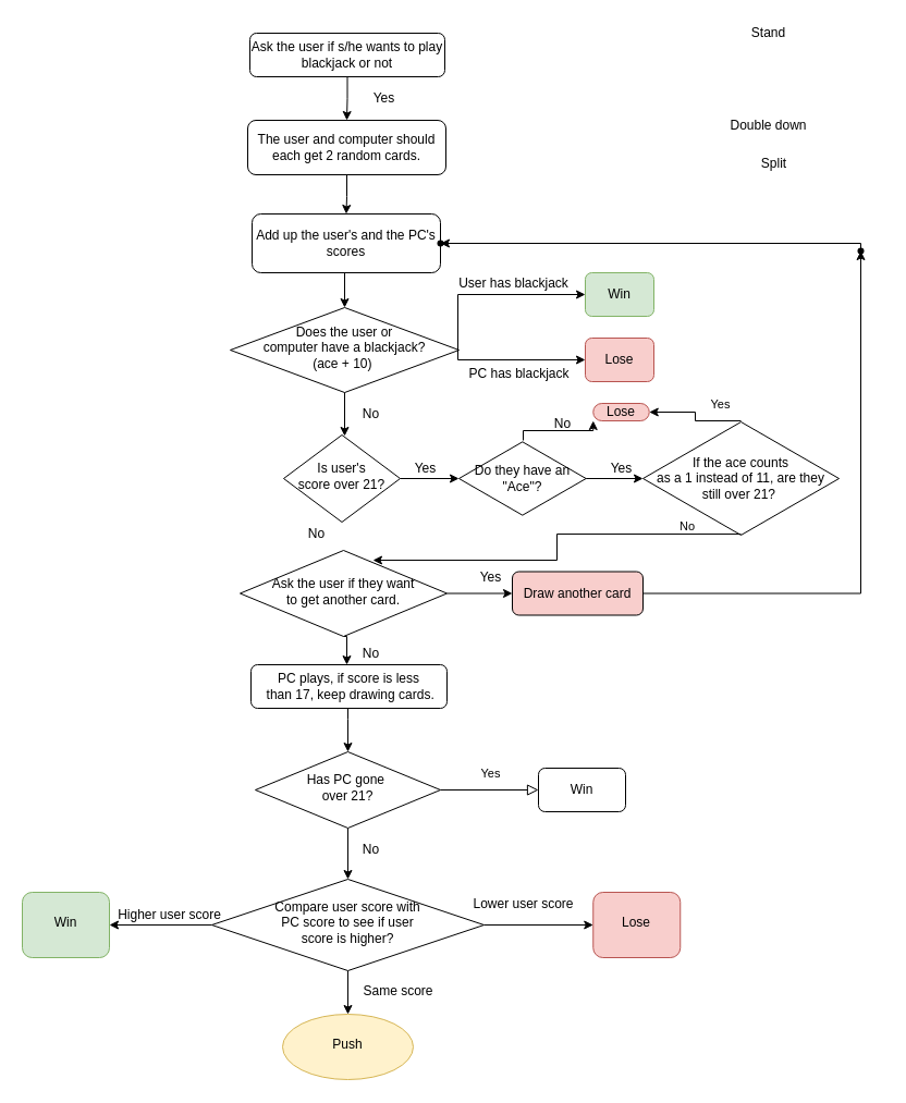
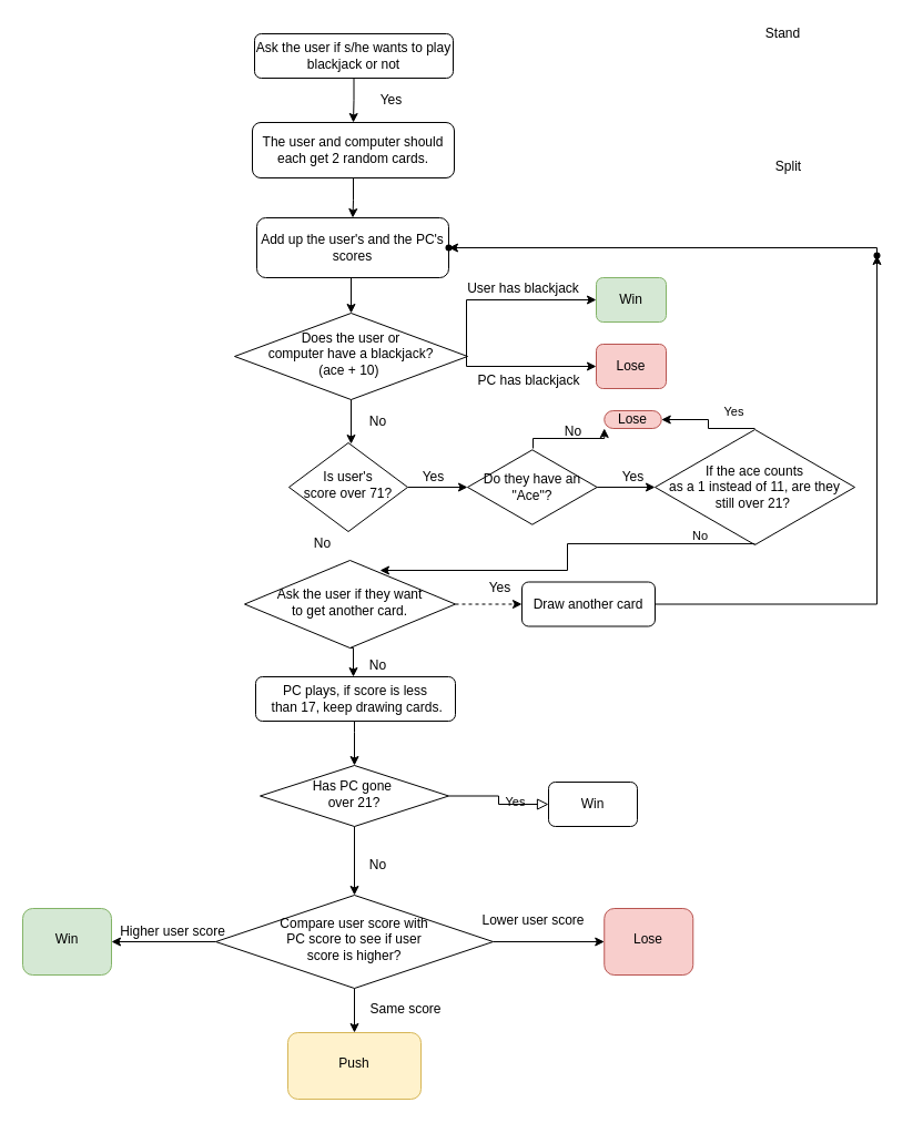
  <mxCell id="0" />
  <mxCell id="1" parent="0" />
  <mxCell id="2" value="" style="edgeStyle=orthogonalEdgeStyle;rounded=0;orthogonalLoop=1;jettySize=auto;html=1;" edge="1" parent="1" source="3" target="16"><mxGeometry relative="1" as="geometry" /></mxCell>
  <mxCell id="3" value="The user and computer should&lt;br/&gt;each get 2 random cards." style="rounded=1;whiteSpace=wrap;html=1;fontSize=12;glass=0;strokeWidth=1;shadow=0;" parent="1" vertex="1"><mxGeometry x="227" y="110" width="182" height="50" as="geometry" /></mxCell>
  <mxCell id="4" value="Does the user or&lt;br/&gt;computer have a blackjack?&lt;br/&gt;(ace + 10)&amp;nbsp;" style="rhombus;whiteSpace=wrap;html=1;shadow=0;fontFamily=Helvetica;fontSize=12;align=center;strokeWidth=1;spacing=6;spacingTop=-4;" parent="1" vertex="1"><mxGeometry x="211" y="282" width="210" height="78" as="geometry" /></mxCell>
  <mxCell id="5" value="Win" style="rounded=1;whiteSpace=wrap;html=1;fontSize=12;glass=0;strokeWidth=1;shadow=0;fillColor=#d5e8d4;strokeColor=#82b366;" parent="1" vertex="1"><mxGeometry x="537" y="250" width="63" height="40" as="geometry" /></mxCell>
  <mxCell id="6" value="" style="edgeStyle=orthogonalEdgeStyle;rounded=0;orthogonalLoop=1;jettySize=auto;html=1;" edge="1" parent="1" source="7" target="42"><mxGeometry relative="1" as="geometry" /></mxCell>
- <mxCell id="7" value="Is user's score&amp;nbsp;over 21?" style="rhombus;whiteSpace=wrap;html=1;shadow=0;fontFamily=Helvetica;fontSize=12;align=center;strokeWidth=1;spacing=6;spacingTop=-4;" parent="1" vertex="1"><mxGeometry x="260" y="399" width="107" height="80" as="geometry" /></mxCell>
+ <mxCell id="7" value="Is user's score&amp;nbsp;over 71?" style="rhombus;whiteSpace=wrap;html=1;shadow=0;fontFamily=Helvetica;fontSize=12;align=center;strokeWidth=1;spacing=6;spacingTop=-4;" parent="1" vertex="1"><mxGeometry x="260" y="399" width="107" height="80" as="geometry" /></mxCell>
  <mxCell id="8" value="" style="edgeStyle=orthogonalEdgeStyle;rounded=0;orthogonalLoop=1;jettySize=auto;html=1;" edge="1" parent="1" target="32"><mxGeometry relative="1" as="geometry"><mxPoint x="319" y="650" as="sourcePoint" /><Array as="points"><mxPoint x="319" y="660" /><mxPoint x="319" y="660" /></Array></mxGeometry></mxCell>
  <mxCell id="9" value="PC plays, if score is less&lt;br&gt;&amp;nbsp;than 17, keep drawing cards." style="rounded=1;whiteSpace=wrap;html=1;fontSize=12;glass=0;strokeWidth=1;shadow=0;" parent="1" vertex="1"><mxGeometry x="230" y="610" width="180" height="40" as="geometry" /></mxCell>
  <mxCell id="10" value="" style="edgeStyle=orthogonalEdgeStyle;rounded=0;orthogonalLoop=1;jettySize=auto;html=1;" edge="1" parent="1" source="11" target="52"><mxGeometry relative="1" as="geometry" /></mxCell>
- <mxCell id="11" value="Draw another card" style="rounded=1;whiteSpace=wrap;html=1;fontSize=12;glass=0;strokeWidth=1;shadow=0;fillColor=#f8cecc;" parent="1" vertex="1"><mxGeometry x="470" y="524.5" width="120" height="40" as="geometry" /></mxCell>
+ <mxCell id="11" value="Draw another card" style="rounded=1;whiteSpace=wrap;html=1;fontSize=12;glass=0;strokeWidth=1;shadow=0;" parent="1" vertex="1"><mxGeometry x="470" y="524.5" width="120" height="40" as="geometry" /></mxCell>
  <mxCell id="12" value="" style="edgeStyle=orthogonalEdgeStyle;rounded=0;orthogonalLoop=1;jettySize=auto;html=1;" edge="1" parent="1" source="13" target="3"><mxGeometry relative="1" as="geometry" /></mxCell>
  <mxCell id="13" value="Ask the user if s/he wants to play blackjack or not" style="rounded=1;whiteSpace=wrap;html=1;fontSize=12;glass=0;strokeWidth=1;shadow=0;" vertex="1" parent="1"><mxGeometry x="229" y="30" width="179" height="40" as="geometry" /></mxCell>
  <mxCell id="14" value="Yes" style="text;html=1;align=center;verticalAlign=middle;resizable=0;points=[];autosize=1;strokeColor=none;fillColor=none;" vertex="1" parent="1"><mxGeometry x="332" y="80" width="40" height="20" as="geometry" /></mxCell>
  <mxCell id="15" value="" style="edgeStyle=orthogonalEdgeStyle;rounded=0;orthogonalLoop=1;jettySize=auto;html=1;" edge="1" parent="1" target="4"><mxGeometry relative="1" as="geometry"><mxPoint x="328.5" y="234" as="sourcePoint" /><Array as="points"><mxPoint x="316" y="234" /></Array></mxGeometry></mxCell>
  <mxCell id="16" value="Add up the user's and the PC's scores" style="rounded=1;whiteSpace=wrap;html=1;fontSize=12;glass=0;strokeWidth=1;shadow=0;" vertex="1" parent="1"><mxGeometry x="231" y="196" width="173" height="54" as="geometry" /></mxCell>
  <mxCell id="17" value="" style="edgeStyle=orthogonalEdgeStyle;rounded=0;orthogonalLoop=1;jettySize=auto;html=1;entryX=0;entryY=0.5;entryDx=0;entryDy=0;entryPerimeter=0;startArrow=none;" edge="1" parent="1" target="18"><mxGeometry relative="1" as="geometry"><mxPoint x="420" y="290" as="sourcePoint" /><mxPoint x="500" y="300" as="targetPoint" /><Array as="points"><mxPoint x="420" y="330" /></Array></mxGeometry></mxCell>
  <mxCell id="18" value="Lose" style="rounded=1;whiteSpace=wrap;html=1;fontSize=12;glass=0;strokeWidth=1;shadow=0;fillColor=#f8cecc;strokeColor=#b85450;" vertex="1" parent="1"><mxGeometry x="537" y="310" width="63" height="40" as="geometry" /></mxCell>
  <mxCell id="19" value="PC has blackjack" style="text;html=1;align=center;verticalAlign=middle;resizable=0;points=[];autosize=1;strokeColor=none;fillColor=none;" vertex="1" parent="1"><mxGeometry x="421" y="333" width="110" height="20" as="geometry" /></mxCell>
  <mxCell id="20" value="User has blackjack" style="text;html=1;align=center;verticalAlign=middle;resizable=0;points=[];autosize=1;strokeColor=none;fillColor=none;" vertex="1" parent="1"><mxGeometry x="411" y="250" width="120" height="20" as="geometry" /></mxCell>
  <mxCell id="21" value="" style="edgeStyle=elbowEdgeStyle;elbow=horizontal;endArrow=classic;html=1;rounded=0;entryX=0;entryY=0.5;entryDx=0;entryDy=0;" edge="1" parent="1" source="4" target="5"><mxGeometry width="50" height="50" relative="1" as="geometry"><mxPoint x="430" y="282" as="sourcePoint" /><mxPoint x="480" y="232" as="targetPoint" /><Array as="points"><mxPoint x="420" y="300" /><mxPoint x="500" y="182" /></Array></mxGeometry></mxCell>
  <mxCell id="22" value="No" style="text;html=1;align=center;verticalAlign=middle;resizable=0;points=[];autosize=1;strokeColor=none;fillColor=none;" vertex="1" parent="1"><mxGeometry x="325" y="370" width="30" height="20" as="geometry" /></mxCell>
  <mxCell id="23" value="" style="endArrow=classic;html=1;rounded=0;exitX=0.5;exitY=1;exitDx=0;exitDy=0;" edge="1" parent="1" source="4"><mxGeometry width="50" height="50" relative="1" as="geometry"><mxPoint x="380" y="470" as="sourcePoint" /><mxPoint x="316" y="400" as="targetPoint" /></mxGeometry></mxCell>
- <mxCell id="24" value="Double down" style="text;html=1;align=center;verticalAlign=middle;resizable=0;points=[];autosize=1;strokeColor=none;fillColor=none;" vertex="1" parent="1"><mxGeometry x="660" y="105" width="90" height="20" as="geometry" /></mxCell>
  <mxCell id="25" value="Stand" style="text;html=1;align=center;verticalAlign=middle;resizable=0;points=[];autosize=1;strokeColor=none;fillColor=none;" vertex="1" parent="1"><mxGeometry x="680" y="20" width="50" height="20" as="geometry" /></mxCell>
  <mxCell id="26" value="Split" style="text;html=1;align=center;verticalAlign=middle;resizable=0;points=[];autosize=1;strokeColor=none;fillColor=none;" vertex="1" parent="1"><mxGeometry x="690" y="140" width="40" height="20" as="geometry" /></mxCell>
  <mxCell id="27" style="edgeStyle=orthogonalEdgeStyle;rounded=0;orthogonalLoop=1;jettySize=auto;html=1;exitX=0.5;exitY=1;exitDx=0;exitDy=0;" edge="1" parent="1" source="29"><mxGeometry relative="1" as="geometry"><mxPoint x="318" y="610" as="targetPoint" /></mxGeometry></mxCell>
- <mxCell id="28" value="" style="edgeStyle=orthogonalEdgeStyle;rounded=0;orthogonalLoop=1;jettySize=auto;html=1;" edge="1" parent="1" source="29" target="11"><mxGeometry relative="1" as="geometry" /></mxCell>
+ <mxCell id="28" value="" style="edgeStyle=orthogonalEdgeStyle;rounded=0;orthogonalLoop=1;jettySize=auto;html=1;dashed=1;" edge="1" parent="1" source="29" target="11"><mxGeometry relative="1" as="geometry" /></mxCell>
  <mxCell id="29" value="Ask the user if they want&lt;br/&gt;to get another card.&lt;br/&gt;" style="rhombus;whiteSpace=wrap;html=1;shadow=0;fontFamily=Helvetica;fontSize=12;align=center;strokeWidth=1;spacing=6;spacingTop=-4;" vertex="1" parent="1"><mxGeometry x="220" y="505" width="190" height="79" as="geometry" /></mxCell>
  <mxCell id="30" value="Yes" style="edgeStyle=orthogonalEdgeStyle;rounded=0;html=1;jettySize=auto;orthogonalLoop=1;fontSize=11;endArrow=block;endFill=0;endSize=8;strokeWidth=1;shadow=0;labelBackgroundColor=none;" edge="1" parent="1" source="32" target="33"><mxGeometry x="0.022" y="15" relative="1" as="geometry"><mxPoint as="offset" /></mxGeometry></mxCell>
  <mxCell id="31" value="" style="edgeStyle=orthogonalEdgeStyle;rounded=0;orthogonalLoop=1;jettySize=auto;html=1;" edge="1" parent="1" source="32" target="37"><mxGeometry relative="1" as="geometry" /></mxCell>
- <mxCell id="32" value="Has PC gone&amp;nbsp;&lt;br&gt;over 21?" style="rhombus;whiteSpace=wrap;html=1;shadow=0;fontFamily=Helvetica;fontSize=12;align=center;strokeWidth=1;spacing=6;spacingTop=-4;" vertex="1" parent="1"><mxGeometry x="234" y="690" width="170" height="70" as="geometry" /></mxCell>
+ <mxCell id="32" value="Has PC gone&amp;nbsp;&lt;br&gt;over 21?" style="rhombus;whiteSpace=wrap;html=1;shadow=0;fontFamily=Helvetica;fontSize=12;align=center;strokeWidth=1;spacing=6;spacingTop=-4;" vertex="1" parent="1"><mxGeometry x="234" y="690" width="170" height="55" as="geometry" /></mxCell>
  <mxCell id="33" value="Win" style="rounded=1;whiteSpace=wrap;html=1;fontSize=12;glass=0;strokeWidth=1;shadow=0;" vertex="1" parent="1"><mxGeometry x="494" y="705" width="80" height="40" as="geometry" /></mxCell>
  <mxCell id="34" value="" style="edgeStyle=orthogonalEdgeStyle;rounded=0;orthogonalLoop=1;jettySize=auto;html=1;" edge="1" parent="1" source="37" target="38"><mxGeometry relative="1" as="geometry" /></mxCell>
  <mxCell id="35" value="" style="edgeStyle=orthogonalEdgeStyle;rounded=0;orthogonalLoop=1;jettySize=auto;html=1;" edge="1" parent="1" source="37" target="39"><mxGeometry relative="1" as="geometry" /></mxCell>
  <mxCell id="36" value="" style="edgeStyle=orthogonalEdgeStyle;rounded=0;orthogonalLoop=1;jettySize=auto;html=1;" edge="1" parent="1" source="37" target="40"><mxGeometry relative="1" as="geometry" /></mxCell>
  <mxCell id="37" value="Compare user score with&lt;br&gt;PC score to see if user&lt;br&gt;score is higher?" style="rhombus;whiteSpace=wrap;html=1;shadow=0;fontFamily=Helvetica;fontSize=12;align=center;strokeWidth=1;spacing=6;spacingTop=-4;" vertex="1" parent="1"><mxGeometry x="194" y="807" width="250" height="84" as="geometry" /></mxCell>
  <mxCell id="38" value="Lose" style="rounded=1;whiteSpace=wrap;html=1;shadow=0;strokeWidth=1;spacing=6;spacingTop=-4;fillColor=#f8cecc;strokeColor=#b85450;" vertex="1" parent="1"><mxGeometry x="544.25" y="819" width="80" height="60" as="geometry" /></mxCell>
  <mxCell id="39" value="Win" style="rounded=1;whiteSpace=wrap;html=1;shadow=0;strokeWidth=1;spacing=6;spacingTop=-4;fillColor=#d5e8d4;strokeColor=#82b366;" vertex="1" parent="1"><mxGeometry x="20" y="819" width="80" height="60" as="geometry" /></mxCell>
- <mxCell id="40" value="Push" style="ellipse;whiteSpace=wrap;html=1;shadow=0;strokeWidth=1;spacing=6;spacingTop=-4;fillColor=#fff2cc;strokeColor=#d6b656;" vertex="1" parent="1"><mxGeometry x="259" y="931" width="120" height="60" as="geometry" /></mxCell>
+ <mxCell id="40" value="Push" style="whiteSpace=wrap;html=1;shadow=0;strokeWidth=1;spacing=6;spacingTop=-4;fillColor=#fff2cc;strokeColor=#d6b656;rounded=1;" vertex="1" parent="1"><mxGeometry x="259" y="931" width="120" height="60" as="geometry" /></mxCell>
  <mxCell id="41" value="" style="edgeStyle=orthogonalEdgeStyle;rounded=0;orthogonalLoop=1;jettySize=auto;html=1;" edge="1" parent="1" source="42" target="44"><mxGeometry relative="1" as="geometry" /></mxCell>
  <mxCell id="42" value="&lt;span&gt;Do they have an&lt;/span&gt;&lt;br&gt;&lt;span&gt;&quot;Ace&quot;?&lt;/span&gt;" style="html=1;whiteSpace=wrap;aspect=fixed;shape=isoRectangle;" vertex="1" parent="1"><mxGeometry x="421" y="404" width="116.67" height="70" as="geometry" /></mxCell>
  <mxCell id="43" value="Yes" style="text;html=1;align=center;verticalAlign=middle;resizable=0;points=[];autosize=1;strokeColor=none;fillColor=none;" vertex="1" parent="1"><mxGeometry x="370" y="420" width="40" height="20" as="geometry" /></mxCell>
  <mxCell id="44" value="If the ace counts&lt;br/&gt;as a 1 instead of 11, are they&lt;br/&gt;still over 21?&amp;nbsp;" style="html=1;whiteSpace=wrap;aspect=fixed;shape=isoRectangle;" vertex="1" parent="1"><mxGeometry x="590" y="385" width="180" height="108" as="geometry" /></mxCell>
  <mxCell id="45" value="Yes" style="text;html=1;align=center;verticalAlign=middle;resizable=0;points=[];autosize=1;strokeColor=none;fillColor=none;" vertex="1" parent="1"><mxGeometry x="550" y="420" width="40" height="20" as="geometry" /></mxCell>
  <mxCell id="46" value="Lose" style="rounded=1;whiteSpace=wrap;html=1;fontSize=12;glass=0;strokeWidth=1;shadow=0;fillColor=#f8cecc;strokeColor=#b85450;arcSize=50;" vertex="1" parent="1"><mxGeometry x="544.25" y="370" width="51.5" height="16" as="geometry" /></mxCell>
  <mxCell id="47" value="" style="edgeStyle=elbowEdgeStyle;elbow=horizontal;endArrow=classic;html=1;rounded=0;entryX=1;entryY=0.5;entryDx=0;entryDy=0;" edge="1" parent="1" target="46"><mxGeometry width="50" height="50" relative="1" as="geometry"><mxPoint x="680" y="386" as="sourcePoint" /><mxPoint x="730" y="336" as="targetPoint" /></mxGeometry></mxCell>
  <mxCell id="48" value="Yes" style="edgeLabel;html=1;align=center;verticalAlign=middle;resizable=0;points=[];" vertex="1" connectable="0" parent="47"><mxGeometry x="-0.653" y="-7" relative="1" as="geometry"><mxPoint x="-4" y="-9" as="offset" /></mxGeometry></mxCell>
  <mxCell id="49" value="" style="edgeStyle=elbowEdgeStyle;elbow=vertical;endArrow=classic;html=1;rounded=0;entryX=0;entryY=1;entryDx=0;entryDy=0;" edge="1" parent="1" target="46"><mxGeometry width="50" height="50" relative="1" as="geometry"><mxPoint x="480" y="404" as="sourcePoint" /><mxPoint x="505.75" y="364" as="targetPoint" /></mxGeometry></mxCell>
  <mxCell id="50" value="No" style="text;html=1;align=center;verticalAlign=middle;resizable=0;points=[];autosize=1;strokeColor=none;fillColor=none;" vertex="1" parent="1"><mxGeometry x="501" y="379" width="30" height="20" as="geometry" /></mxCell>
  <mxCell id="51" value="" style="edgeStyle=orthogonalEdgeStyle;rounded=0;orthogonalLoop=1;jettySize=auto;html=1;" edge="1" parent="1" source="52" target="53"><mxGeometry relative="1" as="geometry"><Array as="points"><mxPoint x="790" y="223" /></Array></mxGeometry></mxCell>
  <mxCell id="52" value="" style="shape=waypoint;sketch=0;size=6;pointerEvents=1;points=[];fillColor=default;resizable=0;rotatable=0;perimeter=centerPerimeter;snapToPoint=1;rounded=1;glass=0;strokeWidth=1;shadow=0;" vertex="1" parent="1"><mxGeometry x="770" y="210" width="40" height="40" as="geometry" /></mxCell>
  <mxCell id="53" value="" style="shape=waypoint;sketch=0;size=6;pointerEvents=1;points=[];fillColor=default;resizable=0;rotatable=0;perimeter=centerPerimeter;snapToPoint=1;rounded=1;glass=0;strokeWidth=1;shadow=0;" vertex="1" parent="1"><mxGeometry x="384" y="203" width="40" height="40" as="geometry" /></mxCell>
  <mxCell id="54" value="Yes" style="text;html=1;align=center;verticalAlign=middle;resizable=0;points=[];autosize=1;strokeColor=none;fillColor=none;" vertex="1" parent="1"><mxGeometry x="430" y="520" width="40" height="20" as="geometry" /></mxCell>
  <mxCell id="55" value="No" style="text;html=1;align=center;verticalAlign=middle;resizable=0;points=[];autosize=1;strokeColor=none;fillColor=none;" vertex="1" parent="1"><mxGeometry x="325" y="590" width="30" height="20" as="geometry" /></mxCell>
  <mxCell id="56" value="" style="edgeStyle=elbowEdgeStyle;elbow=horizontal;endArrow=classic;html=1;rounded=0;exitX=0.5;exitY=0.972;exitDx=0;exitDy=0;exitPerimeter=0;entryX=0.642;entryY=0.114;entryDx=0;entryDy=0;entryPerimeter=0;" edge="1" parent="1" source="44" target="29"><mxGeometry width="50" height="50" relative="1" as="geometry"><mxPoint x="380" y="410" as="sourcePoint" /><mxPoint x="430" y="360" as="targetPoint" /></mxGeometry></mxCell>
  <mxCell id="57" value="No&amp;nbsp;" style="edgeLabel;html=1;align=center;verticalAlign=middle;resizable=0;points=[];" vertex="1" connectable="0" parent="56"><mxGeometry x="-0.729" y="-7" relative="1" as="geometry"><mxPoint as="offset" /></mxGeometry></mxCell>
  <mxCell id="58" value="No" style="text;html=1;align=center;verticalAlign=middle;resizable=0;points=[];autosize=1;strokeColor=none;fillColor=none;" vertex="1" parent="1"><mxGeometry x="275" y="480" width="30" height="20" as="geometry" /></mxCell>
  <mxCell id="59" value="No" style="text;html=1;align=center;verticalAlign=middle;resizable=0;points=[];autosize=1;strokeColor=none;fillColor=none;" vertex="1" parent="1"><mxGeometry x="325" y="770" width="30" height="20" as="geometry" /></mxCell>
  <mxCell id="60" value="Lower user score" style="text;html=1;align=center;verticalAlign=middle;resizable=0;points=[];autosize=1;strokeColor=none;fillColor=none;" vertex="1" parent="1"><mxGeometry x="425" y="820" width="110" height="20" as="geometry" /></mxCell>
  <mxCell id="61" value="Higher user score" style="text;html=1;align=center;verticalAlign=middle;resizable=0;points=[];autosize=1;strokeColor=none;fillColor=none;" vertex="1" parent="1"><mxGeometry x="100" y="830" width="110" height="20" as="geometry" /></mxCell>
  <mxCell id="62" value="Same score" style="text;html=1;align=center;verticalAlign=middle;resizable=0;points=[];autosize=1;strokeColor=none;fillColor=none;" vertex="1" parent="1"><mxGeometry x="325" y="900" width="80" height="20" as="geometry" /></mxCell>
